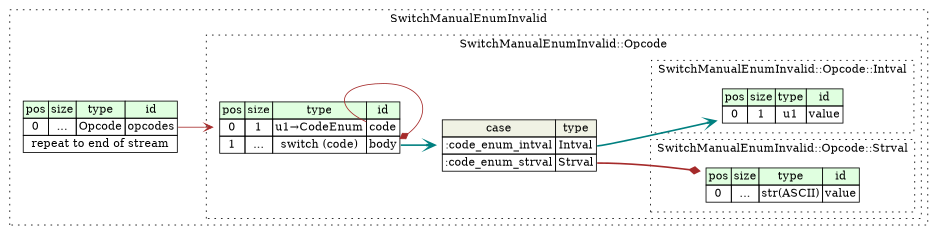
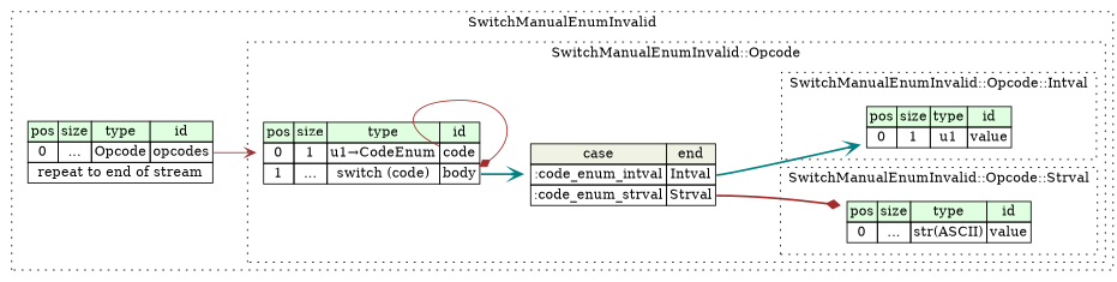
  digraph {
    rankdir=LR
    node [shape=plaintext]
    edge [color=brown style=bold arrowhead=vee]
    n1 [label=<<TABLE BORDER="0" CELLBORDER="1" CELLSPACING="0"> 					<TR><TD BGCOLOR="#E0FFE0">pos</TD><TD BGCOLOR="#E0FFE0">size</TD><TD BGCOLOR="#E0FFE0">type</TD><TD BGCOLOR="#E0FFE0">id</TD></TR> 					<TR><TD PORT="value_pos">0</TD><TD PORT="value_size">1</TD><TD>u1</TD><TD PORT="value_type">value</TD></TR> 				</TABLE>>]
    n2 [label=<<TABLE BORDER="0" CELLBORDER="1" CELLSPACING="0"> 					<TR><TD BGCOLOR="#E0FFE0">pos</TD><TD BGCOLOR="#E0FFE0">size</TD><TD BGCOLOR="#E0FFE0">type</TD><TD BGCOLOR="#E0FFE0">id</TD></TR> 					<TR><TD PORT="value_pos">0</TD><TD PORT="value_size">...</TD><TD>str(ASCII)</TD><TD PORT="value_type">value</TD></TR> 				</TABLE>>]
    n3 [label=<<TABLE BORDER="0" CELLBORDER="1" CELLSPACING="0"> 				<TR><TD BGCOLOR="#E0FFE0">pos</TD><TD BGCOLOR="#E0FFE0">size</TD><TD BGCOLOR="#E0FFE0">type</TD><TD BGCOLOR="#E0FFE0">id</TD></TR> 				<TR><TD PORT="code_pos">0</TD><TD PORT="code_size">1</TD><TD>u1→CodeEnum</TD><TD PORT="code_type">code</TD></TR> 				<TR><TD PORT="body_pos">1</TD><TD PORT="body_size">...</TD><TD>switch (code)</TD><TD PORT="body_type">body</TD></TR> 			</TABLE>>]
-   n4 [label=<<TABLE BORDER="0" CELLBORDER="1" CELLSPACING="0"> 	<TR><TD BGCOLOR="#F0F2E4">case</TD><TD BGCOLOR="#F0F2E4">type</TD></TR> 	<TR><TD>:code_enum_intval</TD><TD PORT="case0">Intval</TD></TR> 	<TR><TD>:code_enum_strval</TD><TD PORT="case1">Strval</TD></TR> </TABLE>>]
+   n4 [label=<<TABLE BORDER="0" CELLBORDER="1" CELLSPACING="0"> 	<TR><TD BGCOLOR="#F0F2E4">case</TD><TD BGCOLOR="#F0F2E4">end</TD></TR> 	<TR><TD>:code_enum_intval</TD><TD PORT="case0">Intval</TD></TR> 	<TR><TD>:code_enum_strval</TD><TD PORT="case1">Strval</TD></TR> </TABLE>>]
    n5 [label=<<TABLE BORDER="0" CELLBORDER="1" CELLSPACING="0"> 			<TR><TD BGCOLOR="#E0FFE0">pos</TD><TD BGCOLOR="#E0FFE0">size</TD><TD BGCOLOR="#E0FFE0">type</TD><TD BGCOLOR="#E0FFE0">id</TD></TR> 			<TR><TD PORT="opcodes_pos">0</TD><TD PORT="opcodes_size">...</TD><TD>Opcode</TD><TD PORT="opcodes_type">opcodes</TD></TR> 			<TR><TD COLSPAN="4" PORT="opcodes__repeat">repeat to end of stream</TD></TR> 		</TABLE>>]
    subgraph cluster_1 {
      label=SwitchManualEnumInvalid
      style=dotted
      n5
      subgraph cluster_2 {
        label="SwitchManualEnumInvalid::Opcode"
        style=dotted
        n3
        n4
        subgraph cluster_3 {
          label="SwitchManualEnumInvalid::Opcode::Intval"
          style=dotted
          n1
        }
        subgraph cluster_4 {
          label="SwitchManualEnumInvalid::Opcode::Strval"
          style=dotted
          n2
        }
      }
    }
    n3 -> n3 [headport=body_type tailport=code_type style=solid arrowhead=diamond]
    n3 -> n4 [tailport=body_type color=teal]
    n4 -> n1 [tailport=case0 color=teal]
    n4 -> n2 [tailport=case1 arrowhead=diamond]
    n5 -> n3 [style=solid tailport=opcodes_type]
  }
